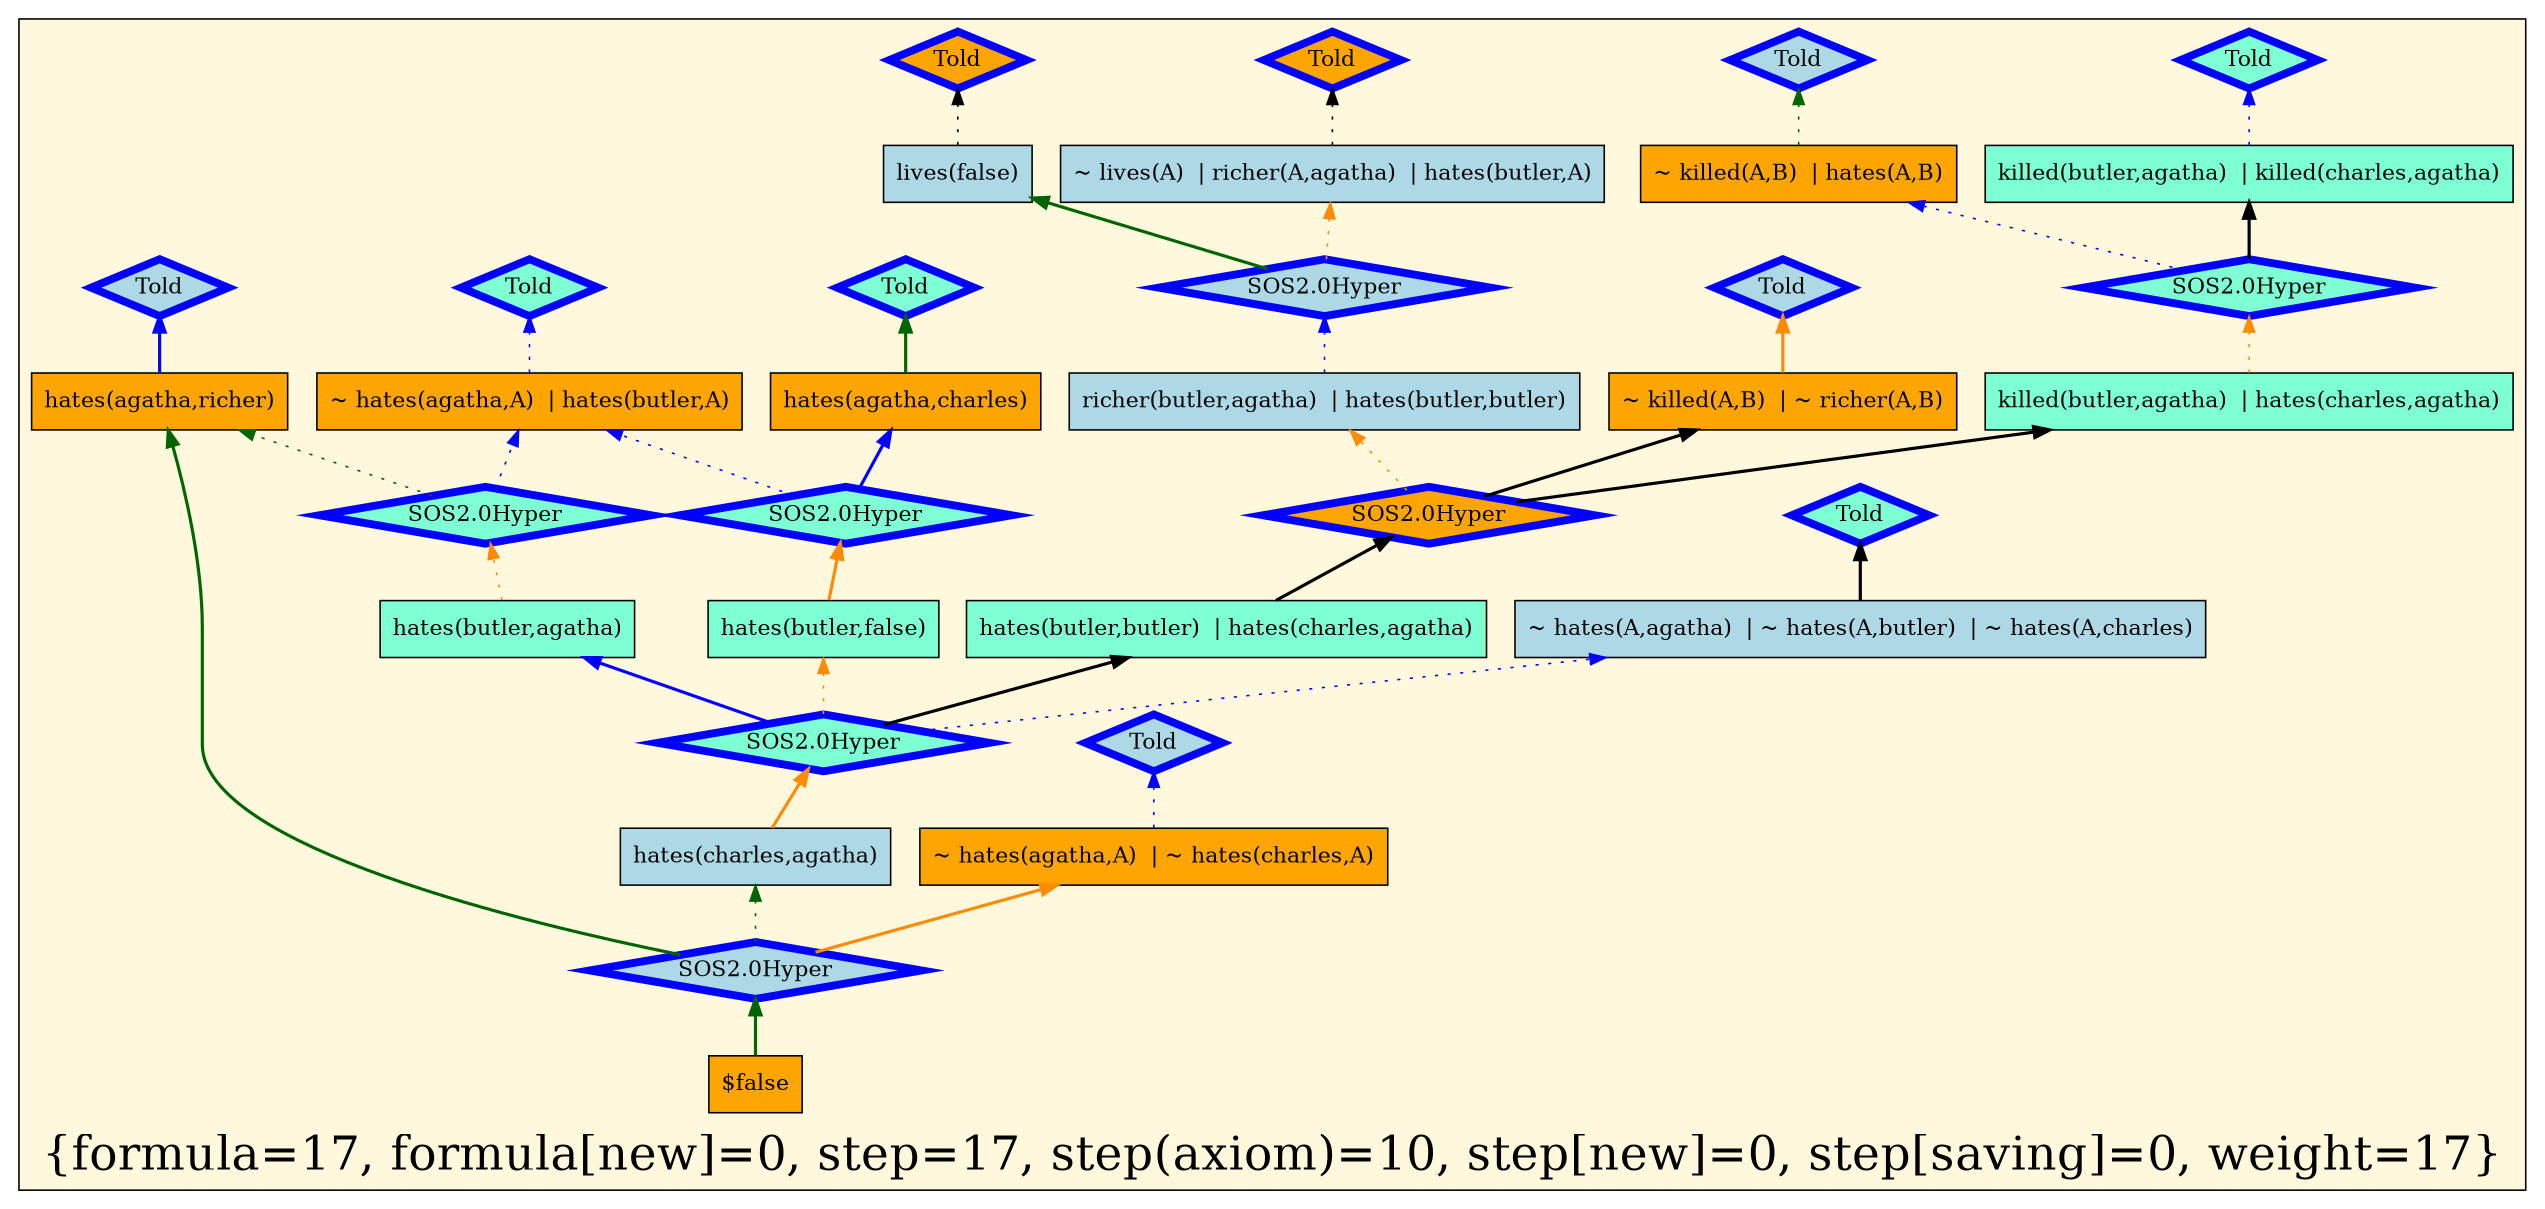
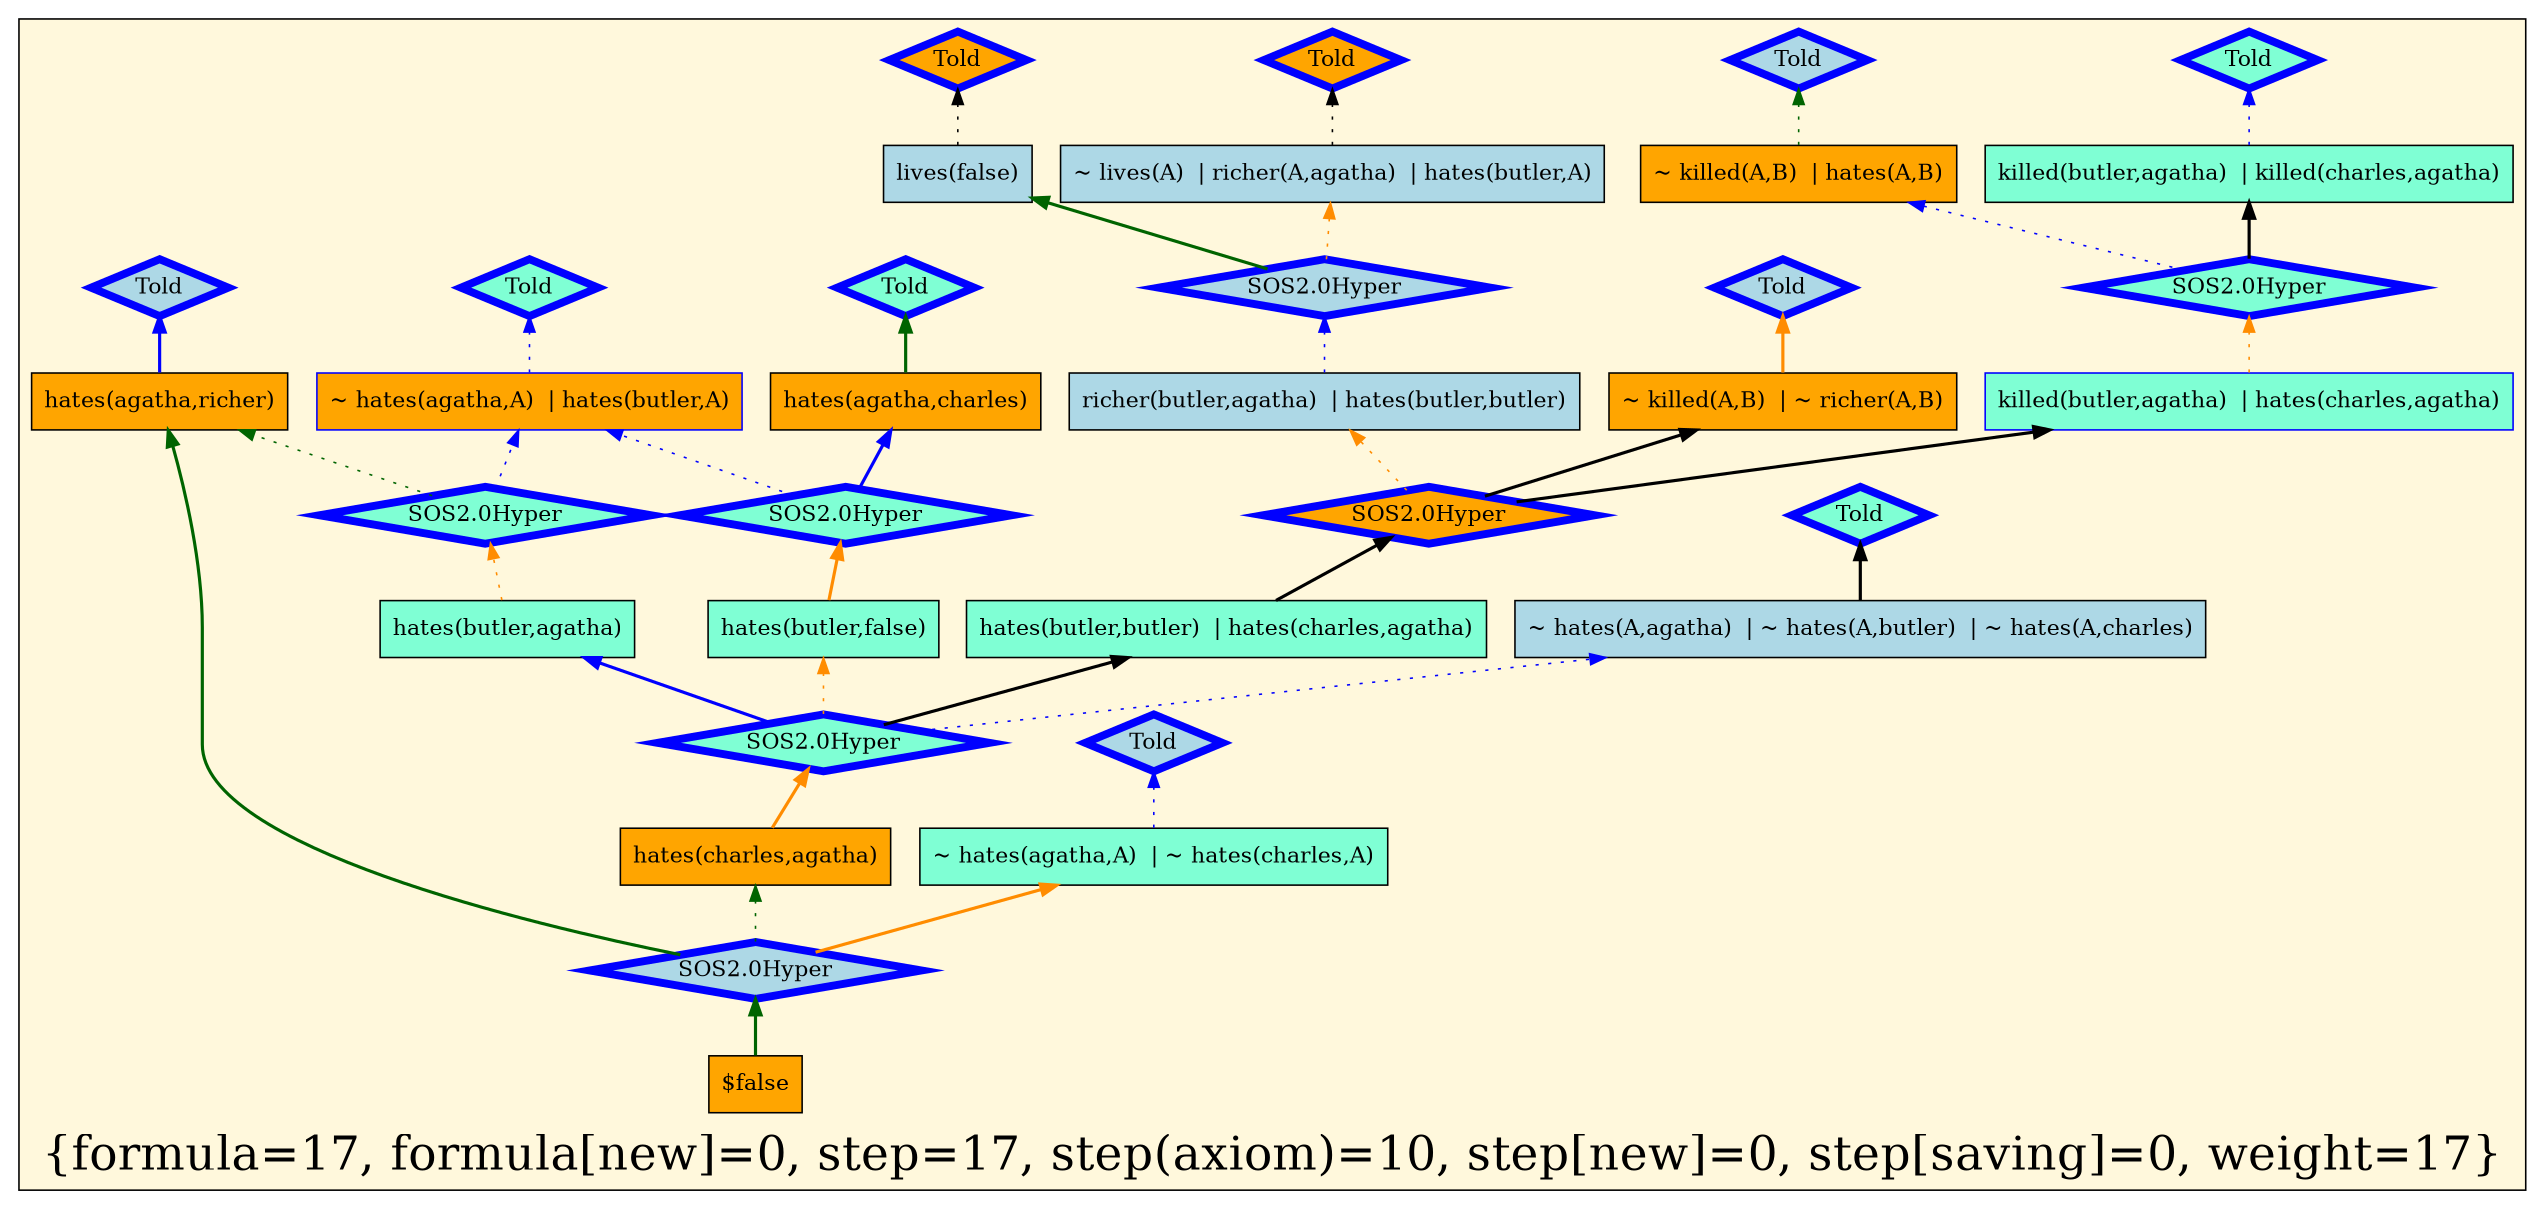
  digraph {
    rankdir=BT
    node [color=black fillcolor=aquamarine shape=box style=filled]
    edge [color=blue style=dotted]
    n1 [fillcolor=lightblue label="richer(butler,agatha)  | hates(butler,butler)"]
    n2 [fillcolor=orange label="~ killed(A,B)  | hates(A,B)"]
    n3 [fillcolor=orange label="~ killed(A,B)  | ~ richer(A,B)"]
    n4 [fillcolor=lightblue label="~ hates(A,agatha)  | ~ hates(A,butler)  | ~ hates(A,charles)"]
    n5 [label="killed(butler,agatha)  | killed(charles,agatha)"]
    n6 [fillcolor=orange label="hates(agatha,richer)"]
-   n7 [fillcolor=lightblue label="hates(charles,agatha)"]
-   n8 [fillcolor=orange label="~ hates(agatha,A)  | ~ hates(charles,A)"]
+   n7 [fillcolor=orange label="hates(charles,agatha)"]
+   n8 [label="~ hates(agatha,A)  | ~ hates(charles,A)"]
    n9 [fillcolor=lightblue label="lives(false)"]
-   n10 [label="killed(butler,agatha)  | hates(charles,agatha)"]
+   n10 [color=blue label="killed(butler,agatha)  | hates(charles,agatha)"]
    n11 [label="hates(butler,false)"]
    n12 [fillcolor=orange label="hates(agatha,charles)"]
    n13 [label="hates(butler,agatha)"]
    n14 [label="hates(butler,butler)  | hates(charles,agatha)"]
    n15 [fillcolor=lightblue label="~ lives(A)  | richer(A,agatha)  | hates(butler,A)"]
-   n16 [fillcolor=orange label="~ hates(agatha,A)  | hates(butler,A)"]
+   n16 [color=blue fillcolor=orange label="~ hates(agatha,A)  | hates(butler,A)"]
    n17 [fillcolor=orange label="$false"]
    n18 [color=blue fillcolor=lightblue label=Told penwidth=5 shape=diamond]
    n19 [color=blue fillcolor=lightblue label="SOS2.0Hyper" penwidth=5 shape=diamond]
    n20 [color=blue label=Told penwidth=5 shape=diamond]
    n21 [color=blue label=Told penwidth=5 shape=diamond]
    n22 [color=blue fillcolor=orange label="SOS2.0Hyper" penwidth=5 shape=diamond]
    n23 [color=blue label="SOS2.0Hyper" penwidth=5 shape=diamond]
    n24 [color=blue fillcolor=lightblue label=Told penwidth=5 shape=diamond]
    n25 [color=blue fillcolor=lightblue label=Told penwidth=5 shape=diamond]
    n26 [color=blue label="SOS2.0Hyper" penwidth=5 shape=diamond]
    n27 [color=blue fillcolor=lightblue label=Told penwidth=5 shape=diamond]
    n28 [color=blue label="SOS2.0Hyper" penwidth=5 shape=diamond]
    n29 [color=blue fillcolor=orange label=Told penwidth=5 shape=diamond]
    n30 [color=blue label=Told penwidth=5 shape=diamond]
    n31 [color=blue fillcolor=lightblue label="SOS2.0Hyper" penwidth=5 shape=diamond]
    n32 [color=blue label=Told penwidth=5 shape=diamond]
    n33 [color=blue fillcolor=orange label=Told penwidth=5 shape=diamond]
    n34 [color=blue label="SOS2.0Hyper" penwidth=5 shape=diamond]
    subgraph cluster_1 {
      fillcolor=cornsilk
      fontsize=30
      label="{formula=17, formula[new]=0, step=17, step(axiom)=10, step[new]=0, step[saving]=0, weight=17}"
      style=filled
      n1
      n2
      n3
      n4
      n5
      n6
      n7
      n8
      n9
      n10
      n11
      n12
      n13
      n14
      n15
      n16
      n17
      n18
      n19
      n20
      n21
      n22
      n23
      n24
      n25
      n26
      n27
      n28
      n29
      n30
      n31
      n32
      n33
      n34
    }
    n1 -> n31
    n2 -> n18 [color=darkgreen]
    n3 -> n25 [color=darkorange style=bold]
    n4 -> n21 [color=black style=bold]
    n5 -> n30
    n6 -> n27 [style=bold]
    n7 -> n23 [color=darkorange style=bold]
    n8 -> n24
    n9 -> n29 [color=black]
    n10 -> n34 [color=darkorange]
    n11 -> n26 [color=darkorange style=bold]
    n12 -> n32 [color=darkgreen style=bold]
    n13 -> n28 [color=darkorange]
    n14 -> n22 [color=black style=bold]
    n15 -> n33 [color=black]
    n16 -> n20
    n17 -> n19 [color=darkgreen style=bold]
    n19 -> n6 [color=darkgreen style=bold]
    n19 -> n7 [color=darkgreen]
    n19 -> n8 [color=darkorange style=bold]
    n22 -> n1 [color=darkorange]
    n22 -> n3 [color=black style=bold]
    n22 -> n10 [color=black style=bold]
    n23 -> n4
    n23 -> n11 [color=darkorange]
    n23 -> n13 [style=bold]
    n23 -> n14 [color=black style=bold]
    n26 -> n12 [style=bold]
    n26 -> n16
    n28 -> n6 [color=darkgreen]
    n28 -> n16
    n31 -> n9 [color=darkgreen style=bold]
    n31 -> n15 [color=darkorange]
    n34 -> n2
    n34 -> n5 [color=black style=bold]
  }
